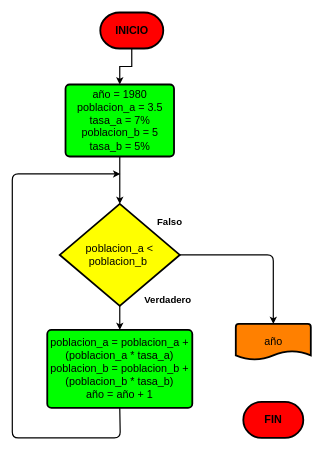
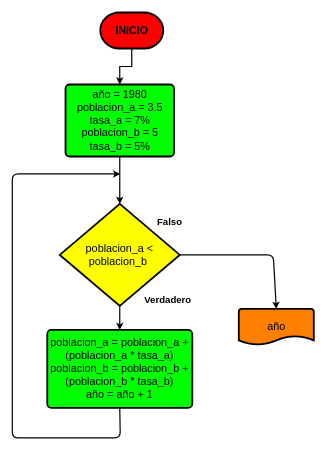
  <mxCell id="0" />
  <mxCell id="1" parent="0" />
  <mxCell id="2" value="" style="edgeStyle=orthogonalEdgeStyle;rounded=0;orthogonalLoop=1;jettySize=auto;html=1;fontSize=18;strokeColor=#000000;strokeWidth=2;entryX=0.5;entryY=0;entryDx=0;entryDy=0;" parent="1" source="3" target="14" edge="1"><mxGeometry relative="1" as="geometry"><mxPoint x="199.2" y="140" as="targetPoint" /></mxGeometry></mxCell>
  <mxCell id="3" value="INICIO" style="strokeWidth=3;html=1;shape=mxgraph.flowchart.terminator;whiteSpace=wrap;fontSize=18;fillColor=#FF0000;fontStyle=1;fontColor=#000000;strokeColor=#000000;" parent="1" vertex="1"><mxGeometry x="166.63" y="20" width="105" height="60" as="geometry" /></mxCell>
- <mxCell id="4" value="FIN" style="strokeWidth=3;html=1;shape=mxgraph.flowchart.terminator;whiteSpace=wrap;fontSize=18;fillColor=#FF0000;fontColor=#000000;strokeColor=#000000;fontStyle=1" parent="1" vertex="1"><mxGeometry x="405" y="669" width="100" height="60" as="geometry" /></mxCell>
- <mxCell id="5" value="año" style="strokeWidth=3;html=1;shape=mxgraph.flowchart.document2;whiteSpace=wrap;size=0.25;fontSize=18;fillColor=#FF8000;fontColor=#000000;strokeColor=#000000;" parent="1" vertex="1"><mxGeometry x="392.5" y="539" width="125" height="60" as="geometry" /></mxCell>
+ <mxCell id="5" value="año" style="strokeWidth=3;html=1;shape=mxgraph.flowchart.document2;whiteSpace=wrap;size=0.25;fontSize=18;fillColor=#FF8000;fontColor=#000000;strokeColor=#000000;" parent="1" vertex="1"><mxGeometry x="397.5" y="514" width="125" height="60" as="geometry" /></mxCell>
  <mxCell id="6" style="edgeStyle=none;html=1;exitX=0.5;exitY=1;exitDx=0;exitDy=0;exitPerimeter=0;strokeWidth=2;strokeColor=#000000;entryX=0.5;entryY=0;entryDx=0;entryDy=0;" parent="1" source="7" target="12" edge="1"><mxGeometry relative="1" as="geometry"><mxPoint x="197.947" y="469" as="targetPoint" /></mxGeometry></mxCell>
  <mxCell id="7" value="&lt;div&gt;&lt;/div&gt;&lt;font face=&quot;helvetica&quot;&gt;&lt;span style=&quot;font-size: 18px&quot;&gt;poblacion_a &amp;lt; poblacion_b&amp;nbsp;&lt;/span&gt;&lt;br&gt;&lt;/font&gt;" style="strokeWidth=3;html=1;shape=mxgraph.flowchart.decision;whiteSpace=wrap;fillColor=#FFFF00;fontColor=#000000;strokeColor=#000000;" parent="1" vertex="1"><mxGeometry x="99.12" y="339" width="200" height="170" as="geometry" /></mxCell>
  <mxCell id="8" value="&lt;b&gt;&lt;font style=&quot;font-size: 16px&quot;&gt;Falso&lt;/font&gt;&lt;/b&gt;" style="text;html=1;align=center;verticalAlign=middle;resizable=0;points=[];autosize=1;strokeColor=none;fillColor=none;fontColor=#000000;" parent="1" vertex="1"><mxGeometry x="251.63" y="359" width="60" height="20" as="geometry" /></mxCell>
  <mxCell id="9" value="&lt;b&gt;&lt;font style=&quot;font-size: 16px&quot;&gt;Verdadero&lt;/font&gt;&lt;/b&gt;" style="text;html=1;align=center;verticalAlign=middle;resizable=0;points=[];autosize=1;strokeColor=none;fillColor=none;fontSize=16;fontColor=#000000;" parent="1" vertex="1"><mxGeometry x="234" y="489" width="90" height="20" as="geometry" /></mxCell>
  <mxCell id="10" value="" style="edgeStyle=none;html=1;exitX=1;exitY=0.5;exitDx=0;exitDy=0;exitPerimeter=0;entryX=0.5;entryY=0;entryDx=0;entryDy=0;strokeWidth=2;strokeColor=#000000;endArrow=classic;entryPerimeter=0;" parent="1" source="7" target="5" edge="1"><mxGeometry relative="1" as="geometry"><mxPoint x="450" y="609" as="targetPoint" /><Array as="points"><mxPoint x="455" y="424" /></Array><mxPoint x="330" y="264" as="sourcePoint" /></mxGeometry></mxCell>
  <mxCell id="11" style="edgeStyle=none;html=1;strokeColor=#000000;strokeWidth=2;exitX=0.5;exitY=1;exitDx=0;exitDy=0;" parent="1" source="12" edge="1"><mxGeometry relative="1" as="geometry"><mxPoint x="200" y="289" as="targetPoint" /><Array as="points"><mxPoint x="200" y="729" /><mxPoint x="20" y="729" /><mxPoint x="20" y="289" /></Array><mxPoint x="230" y="689" as="sourcePoint" /></mxGeometry></mxCell>
  <mxCell id="12" value="&lt;font style=&quot;font-size: 18px&quot;&gt;poblacion_a = poblacion_a + (poblacion_a * tasa_a)&lt;br&gt;poblacion_b = poblacion_b + (poblacion_b * tasa_b)&lt;br&gt;año = año + 1&lt;br&gt;&lt;/font&gt;" style="rounded=1;whiteSpace=wrap;html=1;absoluteArcSize=1;arcSize=14;strokeWidth=3;fillColor=#00FF00;fontColor=#000000;strokeColor=#000000;" parent="1" vertex="1"><mxGeometry x="78.25" y="549" width="241.74" height="130" as="geometry" /></mxCell>
  <mxCell id="13" style="edgeStyle=none;html=1;exitX=0.5;exitY=1;exitDx=0;exitDy=0;entryX=0.5;entryY=0;entryDx=0;entryDy=0;entryPerimeter=0;strokeWidth=2;strokeColor=#000000;" parent="1" source="14" target="7" edge="1"><mxGeometry relative="1" as="geometry" /></mxCell>
  <mxCell id="14" value="&lt;font style=&quot;font-size: 18px&quot;&gt;año = 1980&lt;br&gt;poblacion_a = 3.5&lt;br&gt;tasa_a = 7%&lt;br&gt;poblacion_b = 5&lt;br&gt;tasa_b = 5%&lt;br&gt;&lt;/font&gt;" style="rounded=1;whiteSpace=wrap;html=1;absoluteArcSize=1;arcSize=14;strokeWidth=3;fillColor=#00FF00;fontColor=#000000;strokeColor=#000000;" parent="1" vertex="1"><mxGeometry x="108.69" y="140" width="180.86" height="120" as="geometry" /></mxCell>
